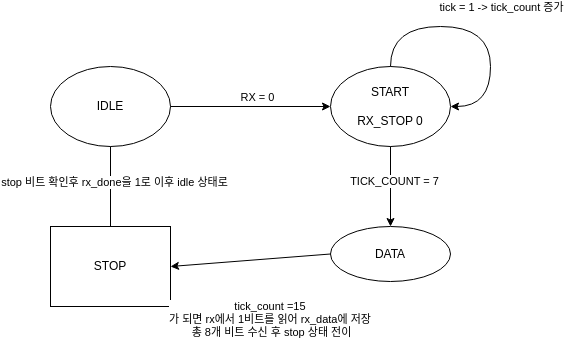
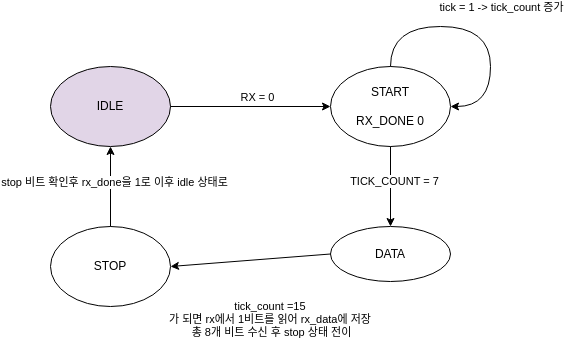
  <mxCell id="0" />
  <mxCell id="1" parent="0" />
- <mxCell id="2" value="IDLE" style="ellipse;whiteSpace=wrap;html=1;" vertex="1" parent="1"><mxGeometry x="20" y="60" width="120" height="80" as="geometry" /></mxCell>
- <mxCell id="3" value="START&lt;div&gt;&lt;br&gt;&lt;/div&gt;&lt;div&gt;RX_STOP 0&lt;/div&gt;" style="ellipse;whiteSpace=wrap;html=1;" vertex="1" parent="1"><mxGeometry x="300" y="60" width="120" height="80" as="geometry" /></mxCell>
+ <mxCell id="2" value="IDLE" style="ellipse;whiteSpace=wrap;html=1;fillColor=#e1d5e7;" vertex="1" parent="1"><mxGeometry x="20" y="60" width="120" height="80" as="geometry" /></mxCell>
+ <mxCell id="3" value="START&lt;div&gt;&lt;br&gt;&lt;/div&gt;&lt;div&gt;RX_DONE 0&lt;/div&gt;" style="ellipse;whiteSpace=wrap;html=1;" vertex="1" parent="1"><mxGeometry x="300" y="60" width="120" height="80" as="geometry" /></mxCell>
  <mxCell id="4" value="DATA" style="ellipse;whiteSpace=wrap;html=1;" vertex="1" parent="1"><mxGeometry x="300" y="220" width="120" height="55" as="geometry" /></mxCell>
- <mxCell id="5" value="STOP" style="whiteSpace=wrap;html=1;rounded=0;" vertex="1" parent="1"><mxGeometry x="20" y="220" width="120" height="80" as="geometry" /></mxCell>
+ <mxCell id="5" value="STOP" style="ellipse;whiteSpace=wrap;html=1;" vertex="1" parent="1"><mxGeometry x="20" y="220" width="120" height="80" as="geometry" /></mxCell>
  <mxCell id="6" value="" style="endArrow=classic;html=1;rounded=0;exitX=1;exitY=0.5;exitDx=0;exitDy=0;entryX=0;entryY=0.5;entryDx=0;entryDy=0;" edge="1" parent="1" source="2" target="3"><mxGeometry width="50" height="50" relative="1" as="geometry"><mxPoint x="250" y="180" as="sourcePoint" /><mxPoint x="300" y="130" as="targetPoint" /></mxGeometry></mxCell>
  <mxCell id="7" value="RX = 0" style="edgeLabel;html=1;align=center;verticalAlign=middle;resizable=0;points=[];" vertex="1" connectable="0" parent="6"><mxGeometry x="0.15" y="3" relative="1" as="geometry"><mxPoint x="-6" y="-7" as="offset" /></mxGeometry></mxCell>
  <mxCell id="8" value="" style="endArrow=classic;html=1;rounded=0;exitX=0.5;exitY=1;exitDx=0;exitDy=0;entryX=0.5;entryY=0;entryDx=0;entryDy=0;" edge="1" parent="1" source="3" target="4"><mxGeometry width="50" height="50" relative="1" as="geometry"><mxPoint x="250" y="180" as="sourcePoint" /><mxPoint x="300" y="130" as="targetPoint" /></mxGeometry></mxCell>
  <mxCell id="9" value="TICK_COUNT = 7" style="edgeLabel;html=1;align=center;verticalAlign=middle;resizable=0;points=[];" vertex="1" connectable="0" parent="8"><mxGeometry x="-0.15" y="3" relative="1" as="geometry"><mxPoint as="offset" /></mxGeometry></mxCell>
  <mxCell id="10" value="" style="curved=1;endArrow=classic;html=1;rounded=0;exitX=0.5;exitY=0;exitDx=0;exitDy=0;entryX=1;entryY=0.5;entryDx=0;entryDy=0;" edge="1" parent="1" source="3" target="3"><mxGeometry width="50" height="50" relative="1" as="geometry"><mxPoint x="320" y="30" as="sourcePoint" /><mxPoint x="370" y="-20" as="targetPoint" /><Array as="points"><mxPoint x="360" y="20" /><mxPoint x="460" y="20" /><mxPoint x="460" y="100" /></Array></mxGeometry></mxCell>
  <mxCell id="11" value="tick = 1 -&amp;gt; tick_count 증가" style="edgeLabel;html=1;align=center;verticalAlign=middle;resizable=0;points=[];" vertex="1" connectable="0" parent="10"><mxGeometry x="0.255" y="-5" relative="1" as="geometry"><mxPoint x="15" y="-43" as="offset" /></mxGeometry></mxCell>
  <mxCell id="12" value="" style="endArrow=classic;html=1;rounded=0;exitX=0;exitY=0.5;exitDx=0;exitDy=0;entryX=1;entryY=0.5;entryDx=0;entryDy=0;" edge="1" parent="1" source="4" target="5"><mxGeometry width="50" height="50" relative="1" as="geometry"><mxPoint x="249" y="370" as="sourcePoint" /><mxPoint x="299" y="320" as="targetPoint" /></mxGeometry></mxCell>
  <mxCell id="13" value="tick_count =15&amp;nbsp;&lt;div&gt;가 되면 rx에서 1비트를 읽어 rx_data에 저장&amp;nbsp;&lt;/div&gt;&lt;div&gt;총 8개 비트 수신 후 stop 상태 전이&lt;/div&gt;" style="edgeLabel;html=1;align=center;verticalAlign=middle;resizable=0;points=[];" vertex="1" connectable="0" parent="12"><mxGeometry x="-0.217" y="1" relative="1" as="geometry"><mxPoint x="3" y="59" as="offset" /></mxGeometry></mxCell>
- <mxCell id="14" value="" style="endArrow=none;html=1;rounded=0;exitX=0.5;exitY=0;exitDx=0;exitDy=0;" edge="1" parent="1" source="5" target="2"><mxGeometry width="50" height="50" relative="1" as="geometry"><mxPoint x="280" y="200" as="sourcePoint" /><mxPoint x="330" y="150" as="targetPoint" /></mxGeometry></mxCell>
+ <mxCell id="14" value="" style="endArrow=classic;html=1;rounded=0;exitX=0.5;exitY=0;exitDx=0;exitDy=0;" edge="1" parent="1" source="5" target="2"><mxGeometry width="50" height="50" relative="1" as="geometry"><mxPoint x="280" y="200" as="sourcePoint" /><mxPoint x="330" y="150" as="targetPoint" /></mxGeometry></mxCell>
  <mxCell id="15" value="stop 비트 확인후 rx_done을 1로 이후 idle 상태로" style="edgeLabel;html=1;align=center;verticalAlign=middle;resizable=0;points=[];" vertex="1" connectable="0" parent="14"><mxGeometry x="0.129" y="-3" relative="1" as="geometry"><mxPoint as="offset" /></mxGeometry></mxCell>
